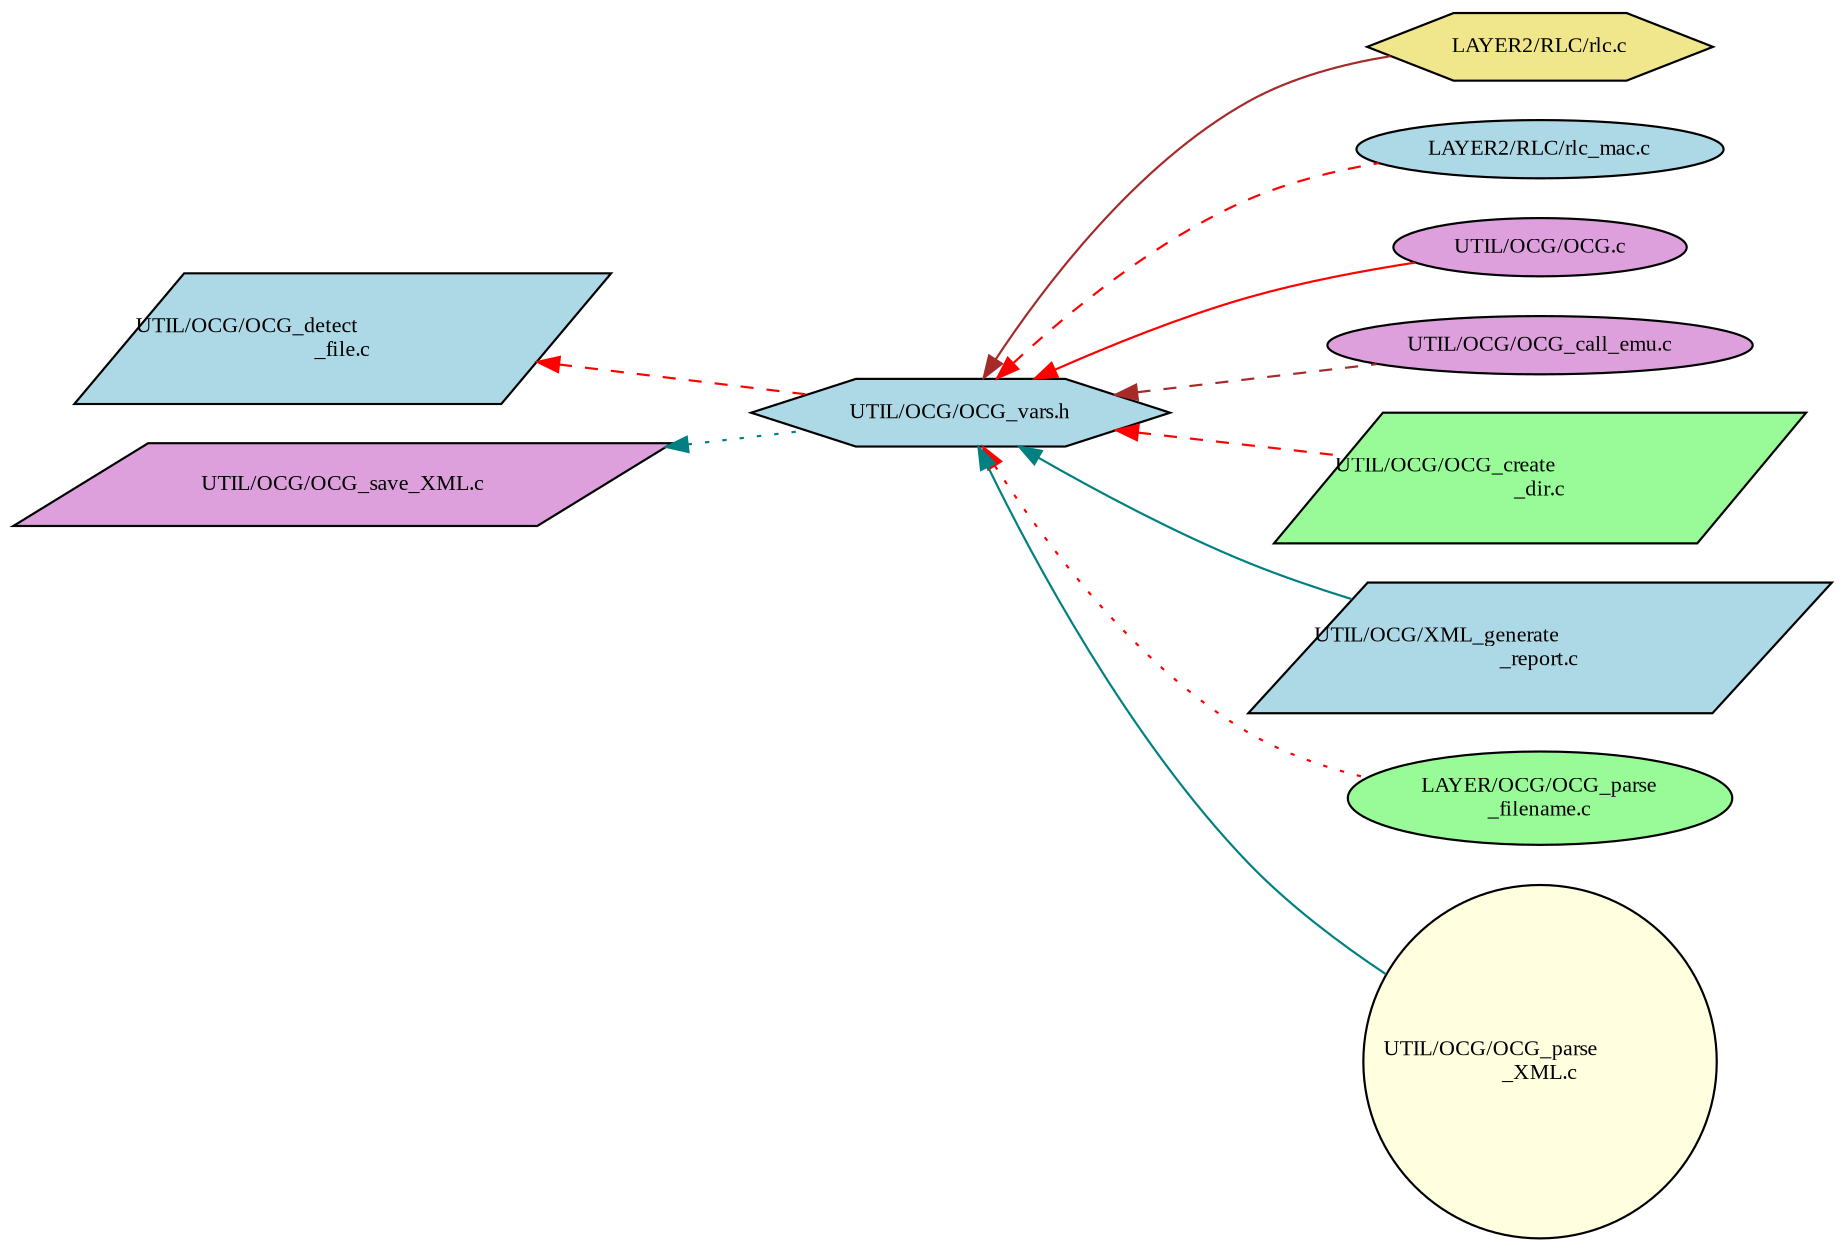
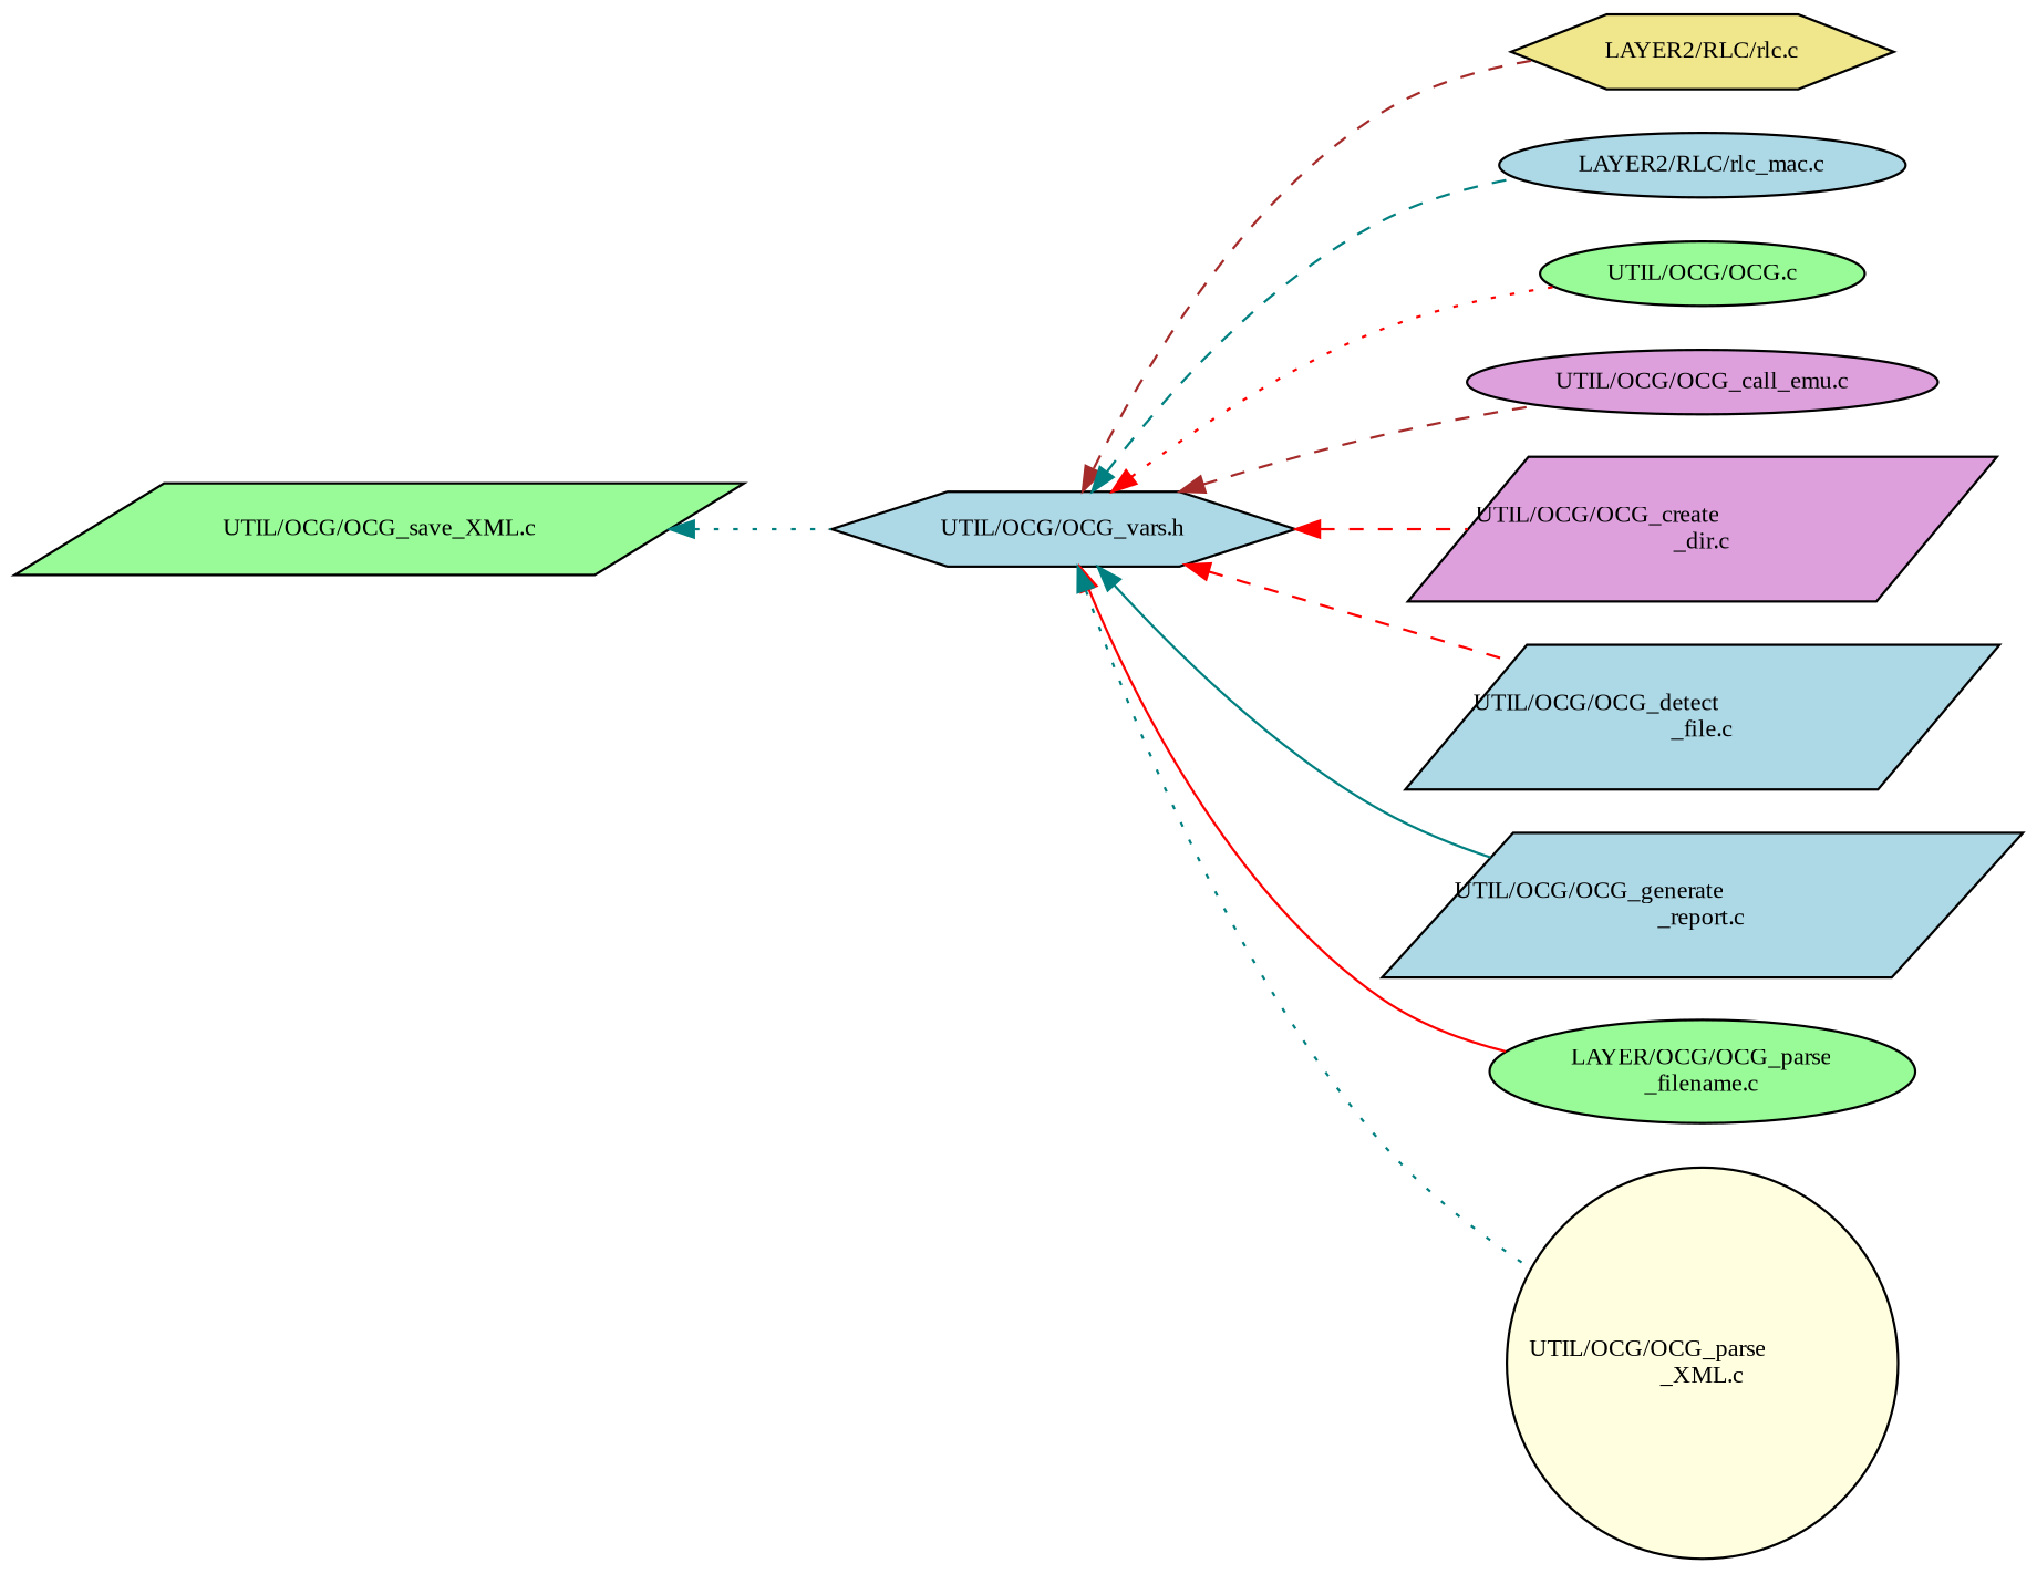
  digraph {
    fontname="Liberation Serif"
    rankdir=LR
    node [color=black fillcolor=lightblue fontname="Liberation Serif" fontsize=10 shape=ellipse style=filled]
    edge [color=red dir=back fontname="Liberation Serif" fontsize=10 labelfontname=Helvetica labelfontsize=10 style=dashed]
    n1 [fontcolor=black height=0.2 label="UTIL/OCG/OCG_vars.h" shape=hexagon width=0.4]
    n2 [fillcolor=khaki height=0.2 label="LAYER2/RLC/rlc.c" shape=hexagon width=0.4]
    n3 [height=0.2 label="LAYER2/RLC/rlc_mac.c" width=0.4]
-   n4 [fillcolor=plum height=0.2 label="UTIL/OCG/OCG.c" width=0.4]
+   n4 [fillcolor=palegreen height=0.2 label="UTIL/OCG/OCG.c" width=0.4]
    n5 [fillcolor=plum height=0.2 label="UTIL/OCG/OCG_call_emu.c" width=0.4]
-   n6 [fillcolor=palegreen height=0.2 label="UTIL/OCG/OCG_create\l_dir.c" shape=parallelogram width=0.4]
+   n6 [fillcolor=plum height=0.2 label="UTIL/OCG/OCG_create\l_dir.c" shape=parallelogram width=0.4]
    n7 [height=0.2 label="UTIL/OCG/OCG_detect\l_file.c" shape=parallelogram width=0.4]
-   n8 [height=0.2 label="UTIL/OCG/XML_generate\l_report.c" shape=parallelogram width=0.4]
+   n8 [height=0.2 label="UTIL/OCG/OCG_generate\l_report.c" shape=parallelogram width=0.4]
    n9 [fillcolor=palegreen height=0.2 label="LAYER/OCG/OCG_parse\l_filename.c" width=0.4]
    n10 [fillcolor=lightyellow height=0.2 label="UTIL/OCG/OCG_parse\l_XML.c" shape=circle width=0.4]
-   n11 [fillcolor=plum height=0.2 label="UTIL/OCG/OCG_save_XML.c" shape=parallelogram width=0.4]
-   n1 -> n2 [color=brown style=solid]
-   n1 -> n3
-   n1 -> n4 [style=solid]
+   n11 [fillcolor=palegreen height=0.2 label="UTIL/OCG/OCG_save_XML.c" shape=parallelogram width=0.4]
+   n1 -> n2 [color=brown]
+   n1 -> n3 [color=teal]
+   n1 -> n4 [style=dotted]
    n1 -> n5 [color=brown]
    n1 -> n6
-   n7 -> n1
+   n1 -> n7
    n1 -> n8 [color=teal style=solid]
-   n1 -> n9 [style=dotted]
-   n1 -> n10 [color=teal style=solid]
+   n1 -> n9 [style=solid]
+   n1 -> n10 [color=teal style=dotted]
    n11 -> n1 [color=teal style=dotted]
  }
